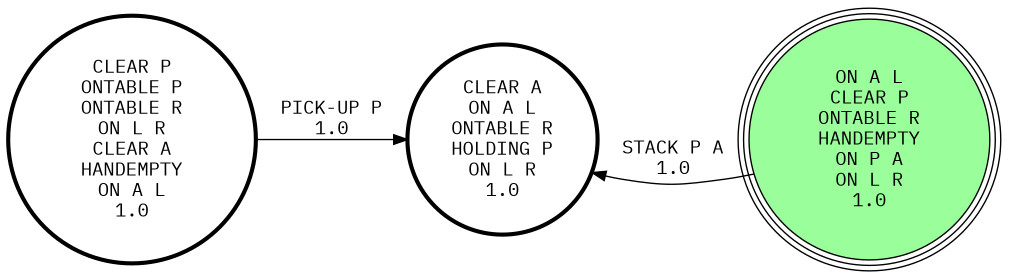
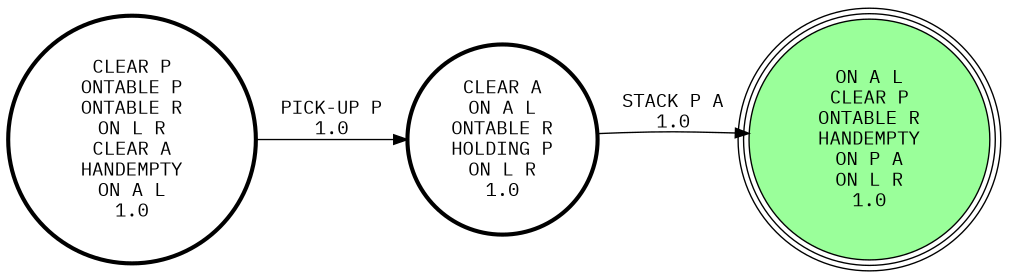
  digraph {
    rankdir=LR
    fontname="IBM Plex Mono"
    node [penwidth=3 shape=circle fontname="IBM Plex Mono"]
    edge [fontname="IBM Plex Mono"]
    "CLEAR P\nONTABLE P\nONTABLE R\nON L R\nCLEAR A\nHANDEMPTY\nON A L\n1.0\n"
    "CLEAR A\nON A L\nONTABLE R\nHOLDING P\nON L R\n1.0\n"
    "ON A L\nCLEAR P\nONTABLE R\nHANDEMPTY\nON P A\nON L R\n1.0\n" [fillcolor=palegreen1 peripheries=3 style=filled penwidth=""]
    "CLEAR P\nONTABLE P\nONTABLE R\nON L R\nCLEAR A\nHANDEMPTY\nON A L\n1.0\n" -> "CLEAR A\nON A L\nONTABLE R\nHOLDING P\nON L R\n1.0\n" [label="PICK-UP P\n1.0\n"]
-   "ON A L\nCLEAR P\nONTABLE R\nHANDEMPTY\nON P A\nON L R\n1.0\n" -> "CLEAR A\nON A L\nONTABLE R\nHOLDING P\nON L R\n1.0\n" [label="STACK P A\n1.0\n"]
+   "CLEAR A\nON A L\nONTABLE R\nHOLDING P\nON L R\n1.0\n" -> "ON A L\nCLEAR P\nONTABLE R\nHANDEMPTY\nON P A\nON L R\n1.0\n" [label="STACK P A\n1.0\n"]
  }
